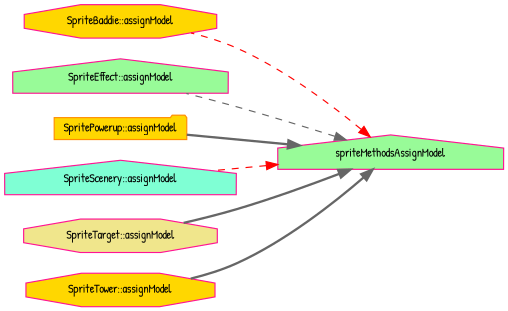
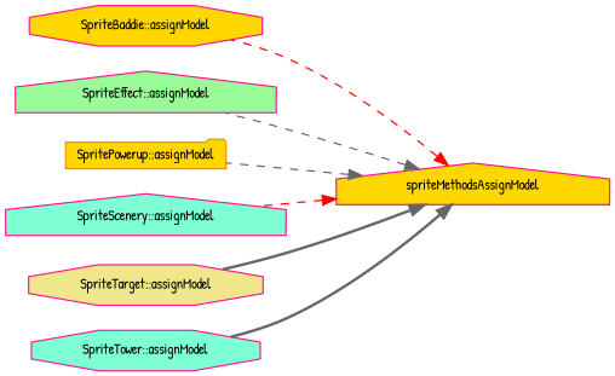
  digraph {
    fontname="Patrick Hand"
    rankdir=RL
    node [color=deeppink fillcolor=palegreen fontname="Patrick Hand" fontsize=10 shape=house style=filled]
    edge [color=gray40 dir=back fontname="Patrick Hand" fontsize=10 labelfontname=Helvetica labelfontsize=10 style=dashed]
-   n1 [fontcolor=black height=0.2 label=spriteMethodsAssignModel width=0.4]
+   n1 [fillcolor=gold fontcolor=black height=0.2 label=spriteMethodsAssignModel width=0.4]
    n2 [fillcolor=gold height=0.2 label="SpriteBaddie::assignModel" shape=octagon width=0.4]
    n3 [height=0.2 label="SpriteEffect::assignModel" width=0.4]
    n4 [color=darkorange fillcolor=gold height=0.2 label="SpritePowerup::assignModel" shape=folder width=0.4]
    n5 [fillcolor=aquamarine height=0.2 label="SpriteScenery::assignModel" width=0.4]
    n6 [fillcolor=khaki height=0.2 label="SpriteTarget::assignModel" shape=octagon width=0.4]
-   n7 [fillcolor=gold height=0.2 label="SpriteTower::assignModel" shape=octagon width=0.4]
+   n7 [fillcolor=aquamarine height=0.2 label="SpriteTower::assignModel" shape=octagon width=0.4]
    n1 -> n2 [color=red]
    n1 -> n3
-   n1 -> n4 [style=bold]
+   n1 -> n4
    n1 -> n5 [color=red]
    n1 -> n6 [style=bold]
    n1 -> n7 [style=bold]
  }
